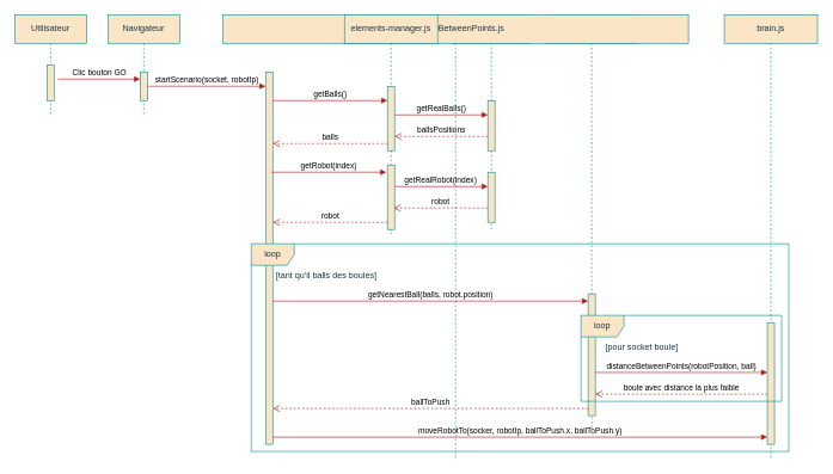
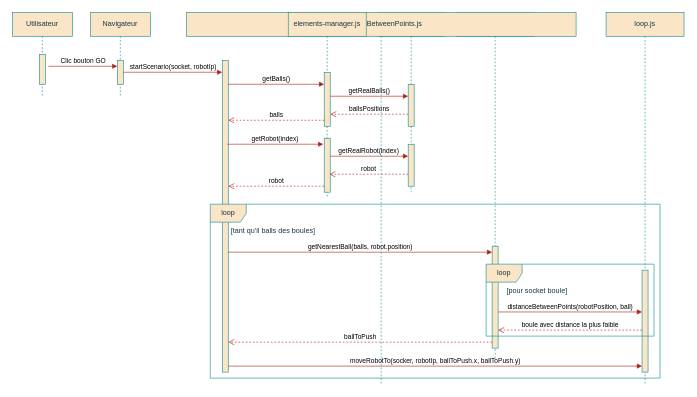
  <mxCell id="0" />
  <mxCell id="1" parent="0" />
- <mxCell id="2" value="brain.js" style="shape=umlLifeline;perimeter=lifelinePerimeter;whiteSpace=wrap;html=1;container=0;dropTarget=0;collapsible=0;recursiveResize=0;outlineConnect=0;portConstraint=eastwest;newEdgeStyle={&quot;edgeStyle&quot;:&quot;elbowEdgeStyle&quot;,&quot;elbow&quot;:&quot;vertical&quot;,&quot;curved&quot;:0,&quot;rounded&quot;:0};labelBackgroundColor=none;fillColor=#FAE5C7;strokeColor=#0F8B8D;fontColor=#143642;" parent="1" vertex="1"><mxGeometry x="1010" y="20" width="130" height="620" as="geometry" /></mxCell>
+ <mxCell id="2" value="loop.js" style="shape=umlLifeline;perimeter=lifelinePerimeter;whiteSpace=wrap;html=1;container=0;dropTarget=0;collapsible=0;recursiveResize=0;outlineConnect=0;portConstraint=eastwest;newEdgeStyle={&quot;edgeStyle&quot;:&quot;elbowEdgeStyle&quot;,&quot;elbow&quot;:&quot;vertical&quot;,&quot;curved&quot;:0,&quot;rounded&quot;:0};labelBackgroundColor=none;fillColor=#FAE5C7;strokeColor=#0F8B8D;fontColor=#143642;" parent="1" vertex="1"><mxGeometry x="1010" y="20" width="130" height="620" as="geometry" /></mxCell>
  <mxCell id="3" value="scenarios-functions.js" style="shape=umlLifeline;perimeter=lifelinePerimeter;whiteSpace=wrap;html=1;container=0;dropTarget=0;collapsible=0;recursiveResize=0;outlineConnect=0;portConstraint=eastwest;newEdgeStyle={&quot;edgeStyle&quot;:&quot;elbowEdgeStyle&quot;,&quot;elbow&quot;:&quot;vertical&quot;,&quot;curved&quot;:0,&quot;rounded&quot;:0};labelBackgroundColor=none;fillColor=#FAE5C7;strokeColor=#0F8B8D;fontColor=#143642;" parent="1" vertex="1"><mxGeometry x="760" y="20" width="130" height="580" as="geometry" /></mxCell>
  <mxCell id="4" value="video-functions.js" style="shape=umlLifeline;perimeter=lifelinePerimeter;whiteSpace=wrap;html=1;container=0;dropTarget=0;collapsible=0;recursiveResize=0;outlineConnect=0;portConstraint=eastwest;newEdgeStyle={&quot;edgeStyle&quot;:&quot;elbowEdgeStyle&quot;,&quot;elbow&quot;:&quot;vertical&quot;,&quot;curved&quot;:0,&quot;rounded&quot;:0};labelBackgroundColor=none;fillColor=#FAE5C7;strokeColor=#0F8B8D;fontColor=#143642;" parent="1" vertex="1"><mxGeometry x="630" y="20" width="110" height="300" as="geometry" /></mxCell>
  <mxCell id="5" value="" style="html=1;points=[];perimeter=orthogonalPerimeter;outlineConnect=0;targetShapes=umlLifeline;portConstraint=eastwest;newEdgeStyle={&quot;edgeStyle&quot;:&quot;elbowEdgeStyle&quot;,&quot;elbow&quot;:&quot;vertical&quot;,&quot;curved&quot;:0,&quot;rounded&quot;:0};labelBackgroundColor=none;fillColor=#FAE5C7;strokeColor=#0F8B8D;fontColor=#143642;" parent="4" vertex="1"><mxGeometry x="50" y="120" width="10" height="70" as="geometry" /></mxCell>
  <mxCell id="6" value="getRealBalls()" style="html=1;verticalAlign=bottom;endArrow=block;edgeStyle=elbowEdgeStyle;elbow=horizontal;curved=0;rounded=0;labelBackgroundColor=none;strokeColor=#A8201A;fontColor=default;" parent="4" edge="1"><mxGeometry relative="1" as="geometry"><mxPoint x="-80" y="140" as="sourcePoint" /><Array as="points"><mxPoint x="-60" y="140" /></Array><mxPoint x="50" y="140" as="targetPoint" /></mxGeometry></mxCell>
  <mxCell id="7" value="ballsPositions" style="html=1;verticalAlign=bottom;endArrow=open;dashed=1;endSize=8;edgeStyle=elbowEdgeStyle;elbow=vertical;curved=0;rounded=0;labelBackgroundColor=none;strokeColor=#A8201A;fontColor=default;" parent="4" source="5" edge="1"><mxGeometry relative="1" as="geometry"><mxPoint x="-80" y="170" as="targetPoint" /><Array as="points"><mxPoint x="-5" y="170" /></Array><mxPoint x="90" y="170" as="sourcePoint" /></mxGeometry></mxCell>
  <mxCell id="8" value="Utilisateur" style="shape=umlLifeline;perimeter=lifelinePerimeter;whiteSpace=wrap;html=1;container=0;dropTarget=0;collapsible=0;recursiveResize=0;outlineConnect=0;portConstraint=eastwest;newEdgeStyle={&quot;edgeStyle&quot;:&quot;elbowEdgeStyle&quot;,&quot;elbow&quot;:&quot;vertical&quot;,&quot;curved&quot;:0,&quot;rounded&quot;:0};labelBackgroundColor=none;fillColor=#FAE5C7;strokeColor=#0F8B8D;fontColor=#143642;" parent="1" vertex="1"><mxGeometry x="20" y="20" width="100" height="140" as="geometry" /></mxCell>
  <mxCell id="9" value="" style="html=1;points=[];perimeter=orthogonalPerimeter;outlineConnect=0;targetShapes=umlLifeline;portConstraint=eastwest;newEdgeStyle={&quot;edgeStyle&quot;:&quot;elbowEdgeStyle&quot;,&quot;elbow&quot;:&quot;vertical&quot;,&quot;curved&quot;:0,&quot;rounded&quot;:0};labelBackgroundColor=none;fillColor=#FAE5C7;strokeColor=#0F8B8D;fontColor=#143642;" parent="8" vertex="1"><mxGeometry x="45" y="70" width="10" height="50" as="geometry" /></mxCell>
  <mxCell id="10" value="Navigateur" style="shape=umlLifeline;perimeter=lifelinePerimeter;whiteSpace=wrap;html=1;container=0;dropTarget=0;collapsible=0;recursiveResize=0;outlineConnect=0;portConstraint=eastwest;newEdgeStyle={&quot;edgeStyle&quot;:&quot;elbowEdgeStyle&quot;,&quot;elbow&quot;:&quot;vertical&quot;,&quot;curved&quot;:0,&quot;rounded&quot;:0};labelBackgroundColor=none;fillColor=#FAE5C7;strokeColor=#0F8B8D;fontColor=#143642;" parent="1" vertex="1"><mxGeometry x="150" y="20" width="100" height="140" as="geometry" /></mxCell>
  <mxCell id="11" value="" style="html=1;points=[];perimeter=orthogonalPerimeter;outlineConnect=0;targetShapes=umlLifeline;portConstraint=eastwest;newEdgeStyle={&quot;edgeStyle&quot;:&quot;elbowEdgeStyle&quot;,&quot;elbow&quot;:&quot;vertical&quot;,&quot;curved&quot;:0,&quot;rounded&quot;:0};labelBackgroundColor=none;fillColor=#FAE5C7;strokeColor=#0F8B8D;fontColor=#143642;" parent="10" vertex="1"><mxGeometry x="45" y="80" width="10" height="40" as="geometry" /></mxCell>
  <mxCell id="12" value="Clic bouton GO" style="html=1;verticalAlign=bottom;endArrow=block;edgeStyle=elbowEdgeStyle;elbow=horizontal;curved=0;rounded=0;labelBackgroundColor=none;strokeColor=#A8201A;fontColor=default;" parent="1" edge="1"><mxGeometry relative="1" as="geometry"><mxPoint x="80" y="110" as="sourcePoint" /><Array as="points" /><mxPoint x="195" y="110" as="targetPoint" /></mxGeometry></mxCell>
  <mxCell id="13" value="distanceBetweenPoints.js" style="shape=umlLifeline;perimeter=lifelinePerimeter;whiteSpace=wrap;html=1;container=0;dropTarget=0;collapsible=0;recursiveResize=0;outlineConnect=0;portConstraint=eastwest;newEdgeStyle={&quot;edgeStyle&quot;:&quot;elbowEdgeStyle&quot;,&quot;elbow&quot;:&quot;vertical&quot;,&quot;curved&quot;:0,&quot;rounded&quot;:0};labelBackgroundColor=none;fillColor=#FAE5C7;strokeColor=#0F8B8D;fontColor=#143642;" parent="1" vertex="1"><mxGeometry x="310" y="20" width="650" height="620" as="geometry" /></mxCell>
  <mxCell id="14" value="" style="html=1;points=[];perimeter=orthogonalPerimeter;outlineConnect=0;targetShapes=umlLifeline;portConstraint=eastwest;newEdgeStyle={&quot;edgeStyle&quot;:&quot;elbowEdgeStyle&quot;,&quot;elbow&quot;:&quot;vertical&quot;,&quot;curved&quot;:0,&quot;rounded&quot;:0};labelBackgroundColor=none;fillColor=#FAE5C7;strokeColor=#0F8B8D;fontColor=#143642;" parent="13" vertex="1"><mxGeometry x="60" y="80" width="10" height="520" as="geometry" /></mxCell>
  <mxCell id="15" value="loop" style="shape=umlFrame;whiteSpace=wrap;html=1;pointerEvents=0;labelBackgroundColor=none;fillColor=#FAE5C7;strokeColor=#0F8B8D;fontColor=#143642;" parent="13" vertex="1"><mxGeometry x="40" y="320" width="750" height="290" as="geometry" /></mxCell>
  <mxCell id="16" value="[tant qu'il balls des boules]" style="text;html=1;align=center;verticalAlign=middle;whiteSpace=wrap;rounded=0;labelBackgroundColor=none;fontColor=#143642;" parent="13" vertex="1"><mxGeometry x="50" y="350" width="190" height="30" as="geometry" /></mxCell>
  <mxCell id="17" value="" style="html=1;points=[];perimeter=orthogonalPerimeter;outlineConnect=0;targetShapes=umlLifeline;portConstraint=eastwest;newEdgeStyle={&quot;edgeStyle&quot;:&quot;elbowEdgeStyle&quot;,&quot;elbow&quot;:&quot;vertical&quot;,&quot;curved&quot;:0,&quot;rounded&quot;:0};labelBackgroundColor=none;fillColor=#FAE5C7;strokeColor=#0F8B8D;fontColor=#143642;" parent="13" vertex="1"><mxGeometry x="510" y="390" width="10" height="170" as="geometry" /></mxCell>
  <mxCell id="18" value="" style="html=1;points=[];perimeter=orthogonalPerimeter;outlineConnect=0;targetShapes=umlLifeline;portConstraint=eastwest;newEdgeStyle={&quot;edgeStyle&quot;:&quot;elbowEdgeStyle&quot;,&quot;elbow&quot;:&quot;vertical&quot;,&quot;curved&quot;:0,&quot;rounded&quot;:0};labelBackgroundColor=none;fillColor=#FAE5C7;strokeColor=#0F8B8D;fontColor=#143642;" parent="13" vertex="1"><mxGeometry x="760" y="430" width="10" height="170" as="geometry" /></mxCell>
  <mxCell id="19" value="distanceBetweenPoints(robotPosition, ball)" style="html=1;verticalAlign=bottom;endArrow=block;edgeStyle=elbowEdgeStyle;elbow=horizontal;curved=0;rounded=0;labelBackgroundColor=none;strokeColor=#A8201A;fontColor=default;" parent="13" edge="1"><mxGeometry relative="1" as="geometry"><mxPoint x="520" y="499.69" as="sourcePoint" /><Array as="points"><mxPoint x="650" y="519.69" /></Array><mxPoint x="760" y="499.69" as="targetPoint" /></mxGeometry></mxCell>
  <mxCell id="20" value="ballToPush" style="html=1;verticalAlign=bottom;endArrow=open;dashed=1;endSize=8;edgeStyle=elbowEdgeStyle;elbow=vertical;curved=0;rounded=0;labelBackgroundColor=none;strokeColor=#A8201A;fontColor=default;" parent="13" edge="1"><mxGeometry relative="1" as="geometry"><mxPoint x="70.0" y="550.125" as="targetPoint" /><Array as="points" /><mxPoint x="510" y="550" as="sourcePoint" /></mxGeometry></mxCell>
  <mxCell id="21" value="moveRobotTo(socker, robotIp, ballToPush.x, ballToPush.y)" style="html=1;verticalAlign=bottom;endArrow=block;edgeStyle=elbowEdgeStyle;elbow=horizontal;curved=0;rounded=0;labelBackgroundColor=none;strokeColor=#A8201A;fontColor=default;" parent="13" edge="1"><mxGeometry relative="1" as="geometry"><mxPoint x="70" y="590" as="sourcePoint" /><Array as="points"><mxPoint x="100" y="590" /></Array><mxPoint x="760" y="590" as="targetPoint" /></mxGeometry></mxCell>
  <mxCell id="22" value="boule avec distance la plus faible" style="html=1;verticalAlign=bottom;endArrow=open;dashed=1;endSize=8;edgeStyle=elbowEdgeStyle;elbow=vertical;curved=0;rounded=0;labelBackgroundColor=none;strokeColor=#A8201A;fontColor=default;" parent="13" edge="1"><mxGeometry relative="1" as="geometry"><mxPoint x="520" y="530" as="targetPoint" /><Array as="points"><mxPoint x="630" y="530" /></Array><mxPoint x="760" y="530" as="sourcePoint" /></mxGeometry></mxCell>
  <mxCell id="23" value="loop" style="shape=umlFrame;whiteSpace=wrap;html=1;pointerEvents=0;labelBackgroundColor=none;fillColor=#FAE5C7;strokeColor=#0F8B8D;fontColor=#143642;" parent="13" vertex="1"><mxGeometry x="500" y="420" width="280" height="120" as="geometry" /></mxCell>
  <mxCell id="24" value="[pour socket boule]" style="text;html=1;align=center;verticalAlign=middle;whiteSpace=wrap;rounded=0;labelBackgroundColor=none;fontColor=#143642;" parent="13" vertex="1"><mxGeometry x="520" y="450" width="130" height="30" as="geometry" /></mxCell>
  <mxCell id="25" value="startScenario(socket, robotIp)" style="html=1;verticalAlign=bottom;endArrow=block;edgeStyle=elbowEdgeStyle;elbow=horizontal;curved=0;rounded=0;labelBackgroundColor=none;strokeColor=#A8201A;fontColor=default;" parent="1" source="11" target="14" edge="1"><mxGeometry relative="1" as="geometry"><mxPoint x="140" y="120" as="sourcePoint" /><Array as="points"><mxPoint x="225" y="120" /></Array><mxPoint x="310" y="120" as="targetPoint" /></mxGeometry></mxCell>
  <mxCell id="26" value="getBalls()" style="html=1;verticalAlign=bottom;endArrow=block;edgeStyle=elbowEdgeStyle;elbow=horizontal;curved=0;rounded=0;labelBackgroundColor=none;strokeColor=#A8201A;fontColor=default;" parent="1" target="28" edge="1"><mxGeometry relative="1" as="geometry"><mxPoint x="380" y="140" as="sourcePoint" /><Array as="points"><mxPoint x="390" y="140" /></Array><mxPoint x="535" y="140" as="targetPoint" /></mxGeometry></mxCell>
  <mxCell id="27" value="elements-manager.js" style="shape=umlLifeline;perimeter=lifelinePerimeter;whiteSpace=wrap;html=1;container=0;dropTarget=0;collapsible=0;recursiveResize=0;outlineConnect=0;portConstraint=eastwest;newEdgeStyle={&quot;edgeStyle&quot;:&quot;elbowEdgeStyle&quot;,&quot;elbow&quot;:&quot;vertical&quot;,&quot;curved&quot;:0,&quot;rounded&quot;:0};labelBackgroundColor=none;fillColor=#FAE5C7;strokeColor=#0F8B8D;fontColor=#143642;" parent="1" vertex="1"><mxGeometry x="480" y="20" width="130" height="310" as="geometry" /></mxCell>
  <mxCell id="28" value="" style="html=1;points=[];perimeter=orthogonalPerimeter;outlineConnect=0;targetShapes=umlLifeline;portConstraint=eastwest;newEdgeStyle={&quot;edgeStyle&quot;:&quot;elbowEdgeStyle&quot;,&quot;elbow&quot;:&quot;vertical&quot;,&quot;curved&quot;:0,&quot;rounded&quot;:0};labelBackgroundColor=none;fillColor=#FAE5C7;strokeColor=#0F8B8D;fontColor=#143642;" parent="27" vertex="1"><mxGeometry x="60" y="100" width="10" height="90" as="geometry" /></mxCell>
  <mxCell id="29" value="" style="html=1;points=[];perimeter=orthogonalPerimeter;outlineConnect=0;targetShapes=umlLifeline;portConstraint=eastwest;newEdgeStyle={&quot;edgeStyle&quot;:&quot;elbowEdgeStyle&quot;,&quot;elbow&quot;:&quot;vertical&quot;,&quot;curved&quot;:0,&quot;rounded&quot;:0};labelBackgroundColor=none;fillColor=#FAE5C7;strokeColor=#0F8B8D;fontColor=#143642;" parent="27" vertex="1"><mxGeometry x="200" y="220" width="10" height="70" as="geometry" /></mxCell>
  <mxCell id="30" value="getRealRobot(index)" style="html=1;verticalAlign=bottom;endArrow=block;edgeStyle=elbowEdgeStyle;elbow=horizontal;curved=0;rounded=0;labelBackgroundColor=none;strokeColor=#A8201A;fontColor=default;" parent="27" edge="1"><mxGeometry relative="1" as="geometry"><mxPoint x="68.44" y="240" as="sourcePoint" /><Array as="points"><mxPoint x="88.44" y="240" /></Array><mxPoint x="200" y="240" as="targetPoint" /></mxGeometry></mxCell>
  <mxCell id="31" value="robot" style="html=1;verticalAlign=bottom;endArrow=open;dashed=1;endSize=8;edgeStyle=elbowEdgeStyle;elbow=vertical;curved=0;rounded=0;labelBackgroundColor=none;strokeColor=#A8201A;fontColor=default;" parent="27" source="29" edge="1"><mxGeometry relative="1" as="geometry"><mxPoint x="68.44" y="270" as="targetPoint" /><Array as="points"><mxPoint x="143.44" y="270" /></Array><mxPoint x="238.44" y="270" as="sourcePoint" /></mxGeometry></mxCell>
  <mxCell id="32" value="getRobot(index)" style="html=1;verticalAlign=bottom;endArrow=block;edgeStyle=elbowEdgeStyle;elbow=horizontal;curved=0;rounded=0;labelBackgroundColor=none;strokeColor=#A8201A;fontColor=default;" parent="27" edge="1"><mxGeometry relative="1" as="geometry"><mxPoint x="-101.56" y="220" as="sourcePoint" /><Array as="points"><mxPoint x="-91.56" y="220" /></Array><mxPoint x="58.44" y="220" as="targetPoint" /></mxGeometry></mxCell>
  <mxCell id="33" value="" style="html=1;points=[];perimeter=orthogonalPerimeter;outlineConnect=0;targetShapes=umlLifeline;portConstraint=eastwest;newEdgeStyle={&quot;edgeStyle&quot;:&quot;elbowEdgeStyle&quot;,&quot;elbow&quot;:&quot;vertical&quot;,&quot;curved&quot;:0,&quot;rounded&quot;:0};labelBackgroundColor=none;fillColor=#FAE5C7;strokeColor=#0F8B8D;fontColor=#143642;" parent="27" vertex="1"><mxGeometry x="60" y="210" width="10" height="90" as="geometry" /></mxCell>
  <mxCell id="34" value="robot" style="html=1;verticalAlign=bottom;endArrow=open;dashed=1;endSize=8;edgeStyle=elbowEdgeStyle;elbow=vertical;curved=0;rounded=0;labelBackgroundColor=none;strokeColor=#A8201A;fontColor=default;" parent="27" edge="1"><mxGeometry relative="1" as="geometry"><mxPoint x="-100.0" y="290" as="targetPoint" /><Array as="points"><mxPoint x="-25.0" y="290" /></Array><mxPoint x="60" y="290" as="sourcePoint" /></mxGeometry></mxCell>
  <mxCell id="35" value="balls" style="html=1;verticalAlign=bottom;endArrow=open;dashed=1;endSize=8;edgeStyle=elbowEdgeStyle;elbow=vertical;curved=0;rounded=0;labelBackgroundColor=none;strokeColor=#A8201A;fontColor=default;" parent="1" edge="1"><mxGeometry relative="1" as="geometry"><mxPoint x="380" y="200" as="targetPoint" /><Array as="points"><mxPoint x="455" y="200" /></Array><mxPoint x="540" y="200" as="sourcePoint" /></mxGeometry></mxCell>
  <mxCell id="36" value="getNearestBall(balls, robot.position)" style="html=1;verticalAlign=bottom;endArrow=block;edgeStyle=elbowEdgeStyle;elbow=horizontal;curved=0;rounded=0;labelBackgroundColor=none;strokeColor=#A8201A;fontColor=default;" parent="1" target="17" edge="1"><mxGeometry relative="1" as="geometry"><mxPoint x="380" y="420" as="sourcePoint" /><Array as="points"><mxPoint x="410" y="420" /></Array><mxPoint x="930" y="420" as="targetPoint" /></mxGeometry></mxCell>
